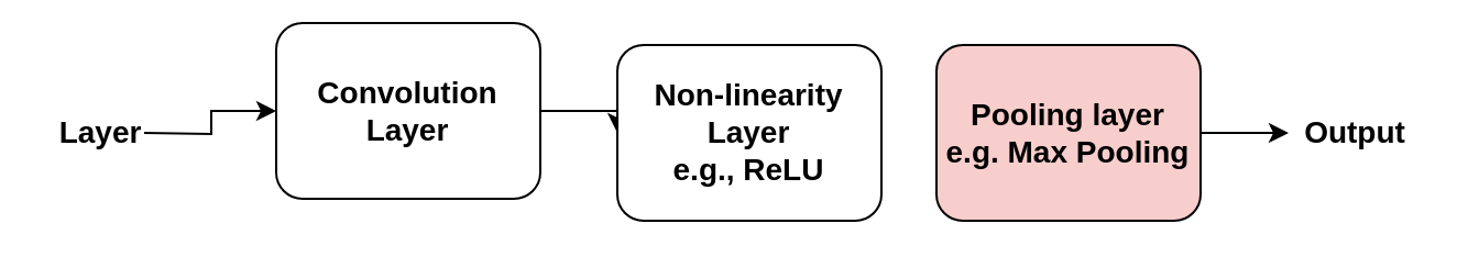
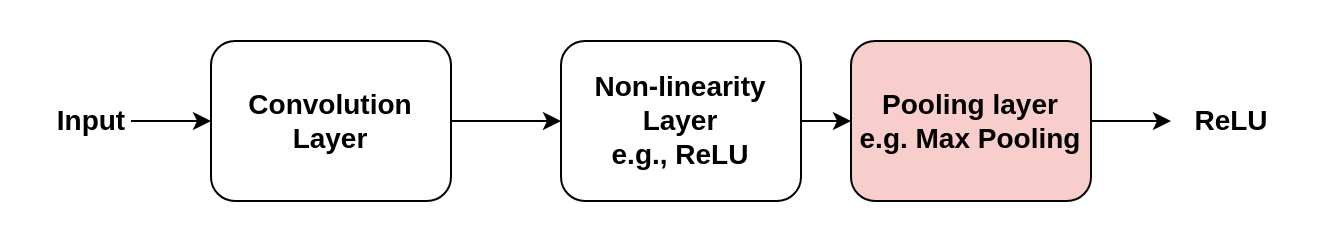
  <mxCell id="0" />
  <mxCell id="1" parent="0" />
  <mxCell id="2" style="edgeStyle=orthogonalEdgeStyle;rounded=0;orthogonalLoop=1;jettySize=auto;html=1;exitX=1;exitY=0.5;exitDx=0;exitDy=0;entryX=0;entryY=0.5;entryDx=0;entryDy=0;fontSize=14;fontStyle=1" edge="1" parent="1" source="4" target="6"><mxGeometry relative="1" as="geometry" /></mxCell>
  <mxCell id="3" style="edgeStyle=orthogonalEdgeStyle;rounded=0;orthogonalLoop=1;jettySize=auto;html=1;exitX=0;exitY=0.5;exitDx=0;exitDy=0;fontSize=14;endArrow=none;endFill=0;startArrow=classic;startFill=1;fontStyle=1" edge="1" parent="1" source="4"><mxGeometry relative="1" as="geometry"><mxPoint x="65" y="60" as="targetPoint" /></mxGeometry></mxCell>
- <mxCell id="4" value="Convolution Layer" style="rounded=1;whiteSpace=wrap;html=1;fontStyle=1;fontSize=14;" vertex="1" parent="1"><mxGeometry x="125" y="10" width="120" height="80" as="geometry" /></mxCell>
+ <mxCell id="4" value="Convolution Layer" style="rounded=1;whiteSpace=wrap;html=1;fontStyle=1;fontSize=14;" vertex="1" parent="1"><mxGeometry x="105" y="20" width="120" height="80" as="geometry" /></mxCell>
+ <mxCell id="5" style="edgeStyle=orthogonalEdgeStyle;rounded=0;orthogonalLoop=1;jettySize=auto;html=1;exitX=1;exitY=0.5;exitDx=0;exitDy=0;entryX=0;entryY=0.5;entryDx=0;entryDy=0;fontSize=14;fontStyle=1" edge="1" parent="1" source="6" target="8"><mxGeometry relative="1" as="geometry" /></mxCell>
  <mxCell id="6" value="Non-linearity Layer&lt;br style=&quot;font-size: 14px;&quot;&gt;e.g., ReLU" style="rounded=1;whiteSpace=wrap;html=1;fontStyle=1;fontSize=14;" vertex="1" parent="1"><mxGeometry x="280" y="20" width="120" height="80" as="geometry" /></mxCell>
  <mxCell id="7" style="edgeStyle=orthogonalEdgeStyle;rounded=0;orthogonalLoop=1;jettySize=auto;html=1;exitX=1;exitY=0.5;exitDx=0;exitDy=0;fontSize=14;fontStyle=1" edge="1" parent="1" source="8"><mxGeometry relative="1" as="geometry"><mxPoint x="585" y="60" as="targetPoint" /></mxGeometry></mxCell>
  <mxCell id="8" value="Pooling layer&lt;br style=&quot;font-size: 14px;&quot;&gt;e.g. Max Pooling" style="rounded=1;whiteSpace=wrap;html=1;fontStyle=1;fontSize=14;fillColor=#f8cecc;" vertex="1" parent="1"><mxGeometry x="425" y="20" width="120" height="80" as="geometry" /></mxCell>
- <mxCell id="9" value="Layer" style="text;html=1;align=center;verticalAlign=middle;resizable=0;points=[];autosize=1;strokeColor=none;fontSize=14;fontStyle=1" vertex="1" parent="1"><mxGeometry x="20" y="50" width="50" height="20" as="geometry" /></mxCell>
- <mxCell id="10" value="Output" style="text;html=1;align=center;verticalAlign=middle;resizable=0;points=[];autosize=1;strokeColor=none;fontSize=14;fontStyle=1" vertex="1" parent="1"><mxGeometry x="585" y="50" width="60" height="20" as="geometry" /></mxCell>
+ <mxCell id="9" value="Input" style="text;html=1;align=center;verticalAlign=middle;resizable=0;points=[];autosize=1;strokeColor=none;fontSize=14;fontStyle=1" vertex="1" parent="1"><mxGeometry x="20" y="50" width="50" height="20" as="geometry" /></mxCell>
+ <mxCell id="10" value="ReLU" style="text;html=1;align=center;verticalAlign=middle;resizable=0;points=[];autosize=1;strokeColor=none;fontSize=14;fontStyle=1" vertex="1" parent="1"><mxGeometry x="585" y="50" width="60" height="20" as="geometry" /></mxCell>
